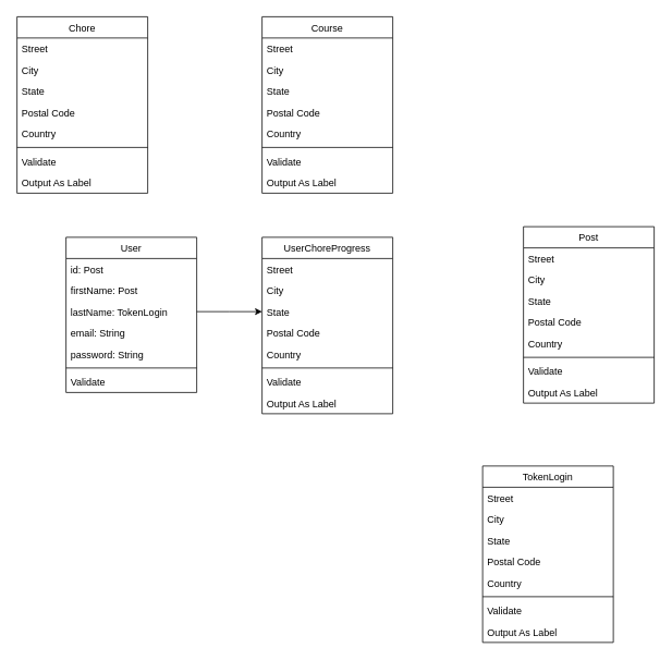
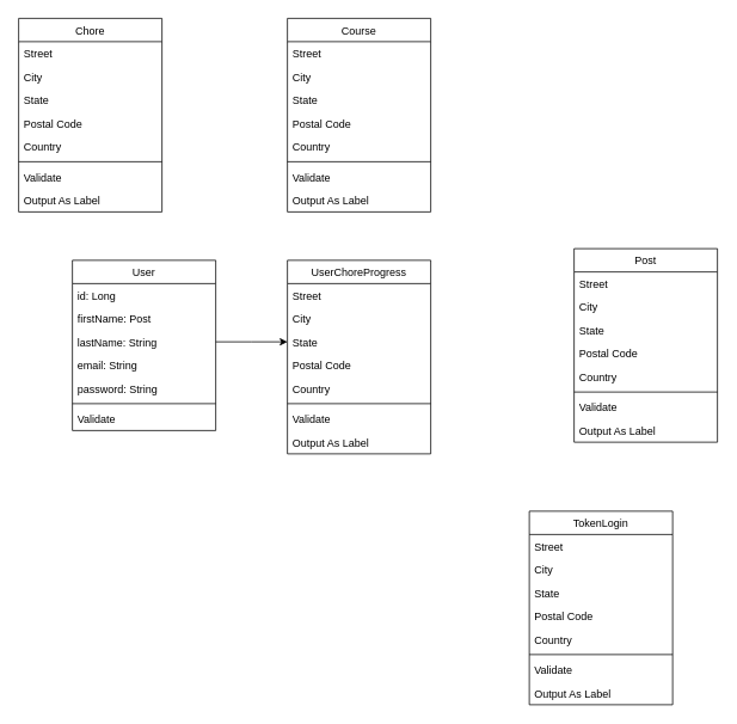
  <mxCell id="0" />
  <mxCell id="1" parent="0" />
  <mxCell id="2" value="Course" style="swimlane;fontStyle=0;align=center;verticalAlign=top;childLayout=stackLayout;horizontal=1;startSize=26;horizontalStack=0;resizeParent=1;resizeLast=0;collapsible=1;marginBottom=0;rounded=0;shadow=0;strokeWidth=1;" parent="1" vertex="1"><mxGeometry x="320" y="20" width="160" height="216" as="geometry"><mxRectangle x="550" y="140" width="160" height="26" as="alternateBounds" /></mxGeometry></mxCell>
  <mxCell id="3" value="Street" style="text;align=left;verticalAlign=top;spacingLeft=4;spacingRight=4;overflow=hidden;rotatable=0;points=[[0,0.5],[1,0.5]];portConstraint=eastwest;" parent="2" vertex="1"><mxGeometry y="26" width="160" height="26" as="geometry" /></mxCell>
  <mxCell id="4" value="City" style="text;align=left;verticalAlign=top;spacingLeft=4;spacingRight=4;overflow=hidden;rotatable=0;points=[[0,0.5],[1,0.5]];portConstraint=eastwest;rounded=0;shadow=0;html=0;" parent="2" vertex="1"><mxGeometry y="52" width="160" height="26" as="geometry" /></mxCell>
  <mxCell id="5" value="State" style="text;align=left;verticalAlign=top;spacingLeft=4;spacingRight=4;overflow=hidden;rotatable=0;points=[[0,0.5],[1,0.5]];portConstraint=eastwest;rounded=0;shadow=0;html=0;" parent="2" vertex="1"><mxGeometry y="78" width="160" height="26" as="geometry" /></mxCell>
  <mxCell id="6" value="Postal Code" style="text;align=left;verticalAlign=top;spacingLeft=4;spacingRight=4;overflow=hidden;rotatable=0;points=[[0,0.5],[1,0.5]];portConstraint=eastwest;rounded=0;shadow=0;html=0;" parent="2" vertex="1"><mxGeometry y="104" width="160" height="26" as="geometry" /></mxCell>
  <mxCell id="7" value="Country" style="text;align=left;verticalAlign=top;spacingLeft=4;spacingRight=4;overflow=hidden;rotatable=0;points=[[0,0.5],[1,0.5]];portConstraint=eastwest;rounded=0;shadow=0;html=0;" parent="2" vertex="1"><mxGeometry y="130" width="160" height="26" as="geometry" /></mxCell>
  <mxCell id="8" value="" style="line;html=1;strokeWidth=1;align=left;verticalAlign=middle;spacingTop=-1;spacingLeft=3;spacingRight=3;rotatable=0;labelPosition=right;points=[];portConstraint=eastwest;" parent="2" vertex="1"><mxGeometry y="156" width="160" height="8" as="geometry" /></mxCell>
  <mxCell id="9" value="Validate" style="text;align=left;verticalAlign=top;spacingLeft=4;spacingRight=4;overflow=hidden;rotatable=0;points=[[0,0.5],[1,0.5]];portConstraint=eastwest;" parent="2" vertex="1"><mxGeometry y="164" width="160" height="26" as="geometry" /></mxCell>
  <mxCell id="10" value="Output As Label" style="text;align=left;verticalAlign=top;spacingLeft=4;spacingRight=4;overflow=hidden;rotatable=0;points=[[0,0.5],[1,0.5]];portConstraint=eastwest;" parent="2" vertex="1"><mxGeometry y="190" width="160" height="26" as="geometry" /></mxCell>
  <mxCell id="11" value="Post" style="swimlane;fontStyle=0;align=center;verticalAlign=top;childLayout=stackLayout;horizontal=1;startSize=26;horizontalStack=0;resizeParent=1;resizeLast=0;collapsible=1;marginBottom=0;rounded=0;shadow=0;strokeWidth=1;" vertex="1" parent="1"><mxGeometry x="640" y="277" width="160" height="216" as="geometry"><mxRectangle x="550" y="140" width="160" height="26" as="alternateBounds" /></mxGeometry></mxCell>
  <mxCell id="12" value="Street" style="text;align=left;verticalAlign=top;spacingLeft=4;spacingRight=4;overflow=hidden;rotatable=0;points=[[0,0.5],[1,0.5]];portConstraint=eastwest;" vertex="1" parent="11"><mxGeometry y="26" width="160" height="26" as="geometry" /></mxCell>
  <mxCell id="13" value="City" style="text;align=left;verticalAlign=top;spacingLeft=4;spacingRight=4;overflow=hidden;rotatable=0;points=[[0,0.5],[1,0.5]];portConstraint=eastwest;rounded=0;shadow=0;html=0;" vertex="1" parent="11"><mxGeometry y="52" width="160" height="26" as="geometry" /></mxCell>
  <mxCell id="14" value="State" style="text;align=left;verticalAlign=top;spacingLeft=4;spacingRight=4;overflow=hidden;rotatable=0;points=[[0,0.5],[1,0.5]];portConstraint=eastwest;rounded=0;shadow=0;html=0;" vertex="1" parent="11"><mxGeometry y="78" width="160" height="26" as="geometry" /></mxCell>
  <mxCell id="15" value="Postal Code" style="text;align=left;verticalAlign=top;spacingLeft=4;spacingRight=4;overflow=hidden;rotatable=0;points=[[0,0.5],[1,0.5]];portConstraint=eastwest;rounded=0;shadow=0;html=0;" vertex="1" parent="11"><mxGeometry y="104" width="160" height="26" as="geometry" /></mxCell>
  <mxCell id="16" value="Country" style="text;align=left;verticalAlign=top;spacingLeft=4;spacingRight=4;overflow=hidden;rotatable=0;points=[[0,0.5],[1,0.5]];portConstraint=eastwest;rounded=0;shadow=0;html=0;" vertex="1" parent="11"><mxGeometry y="130" width="160" height="26" as="geometry" /></mxCell>
  <mxCell id="17" value="" style="line;html=1;strokeWidth=1;align=left;verticalAlign=middle;spacingTop=-1;spacingLeft=3;spacingRight=3;rotatable=0;labelPosition=right;points=[];portConstraint=eastwest;" vertex="1" parent="11"><mxGeometry y="156" width="160" height="8" as="geometry" /></mxCell>
  <mxCell id="18" value="Validate" style="text;align=left;verticalAlign=top;spacingLeft=4;spacingRight=4;overflow=hidden;rotatable=0;points=[[0,0.5],[1,0.5]];portConstraint=eastwest;" vertex="1" parent="11"><mxGeometry y="164" width="160" height="26" as="geometry" /></mxCell>
  <mxCell id="19" value="Output As Label" style="text;align=left;verticalAlign=top;spacingLeft=4;spacingRight=4;overflow=hidden;rotatable=0;points=[[0,0.5],[1,0.5]];portConstraint=eastwest;" vertex="1" parent="11"><mxGeometry y="190" width="160" height="26" as="geometry" /></mxCell>
  <mxCell id="20" value="User" style="swimlane;fontStyle=0;align=center;verticalAlign=top;childLayout=stackLayout;horizontal=1;startSize=26;horizontalStack=0;resizeParent=1;resizeLast=0;collapsible=1;marginBottom=0;rounded=0;shadow=0;strokeWidth=1;" vertex="1" parent="1"><mxGeometry x="80" y="290" width="160" height="190" as="geometry"><mxRectangle x="550" y="140" width="160" height="26" as="alternateBounds" /></mxGeometry></mxCell>
- <mxCell id="21" value="id: Post" style="text;align=left;verticalAlign=top;spacingLeft=4;spacingRight=4;overflow=hidden;rotatable=0;points=[[0,0.5],[1,0.5]];portConstraint=eastwest;" vertex="1" parent="20"><mxGeometry y="26" width="160" height="26" as="geometry" /></mxCell>
+ <mxCell id="21" value="id: Long" style="text;align=left;verticalAlign=top;spacingLeft=4;spacingRight=4;overflow=hidden;rotatable=0;points=[[0,0.5],[1,0.5]];portConstraint=eastwest;" vertex="1" parent="20"><mxGeometry y="26" width="160" height="26" as="geometry" /></mxCell>
  <mxCell id="22" value="firstName: Post" style="text;align=left;verticalAlign=top;spacingLeft=4;spacingRight=4;overflow=hidden;rotatable=0;points=[[0,0.5],[1,0.5]];portConstraint=eastwest;rounded=0;shadow=0;html=0;" vertex="1" parent="20"><mxGeometry y="52" width="160" height="26" as="geometry" /></mxCell>
- <mxCell id="23" value="lastName: TokenLogin" style="text;align=left;verticalAlign=top;spacingLeft=4;spacingRight=4;overflow=hidden;rotatable=0;points=[[0,0.5],[1,0.5]];portConstraint=eastwest;rounded=0;shadow=0;html=0;" vertex="1" parent="20"><mxGeometry y="78" width="160" height="26" as="geometry" /></mxCell>
+ <mxCell id="23" value="lastName: String" style="text;align=left;verticalAlign=top;spacingLeft=4;spacingRight=4;overflow=hidden;rotatable=0;points=[[0,0.5],[1,0.5]];portConstraint=eastwest;rounded=0;shadow=0;html=0;" vertex="1" parent="20"><mxGeometry y="78" width="160" height="26" as="geometry" /></mxCell>
  <mxCell id="24" value="email: String" style="text;align=left;verticalAlign=top;spacingLeft=4;spacingRight=4;overflow=hidden;rotatable=0;points=[[0,0.5],[1,0.5]];portConstraint=eastwest;rounded=0;shadow=0;html=0;" vertex="1" parent="20"><mxGeometry y="104" width="160" height="26" as="geometry" /></mxCell>
  <mxCell id="25" value="password: String" style="text;align=left;verticalAlign=top;spacingLeft=4;spacingRight=4;overflow=hidden;rotatable=0;points=[[0,0.5],[1,0.5]];portConstraint=eastwest;rounded=0;shadow=0;html=0;" vertex="1" parent="20"><mxGeometry y="130" width="160" height="26" as="geometry" /></mxCell>
  <mxCell id="26" value="" style="line;html=1;strokeWidth=1;align=left;verticalAlign=middle;spacingTop=-1;spacingLeft=3;spacingRight=3;rotatable=0;labelPosition=right;points=[];portConstraint=eastwest;" vertex="1" parent="20"><mxGeometry y="156" width="160" height="8" as="geometry" /></mxCell>
  <mxCell id="27" value="Validate" style="text;align=left;verticalAlign=top;spacingLeft=4;spacingRight=4;overflow=hidden;rotatable=0;points=[[0,0.5],[1,0.5]];portConstraint=eastwest;" vertex="1" parent="20"><mxGeometry y="164" width="160" height="26" as="geometry" /></mxCell>
  <mxCell id="28" value="Chore" style="swimlane;fontStyle=0;align=center;verticalAlign=top;childLayout=stackLayout;horizontal=1;startSize=26;horizontalStack=0;resizeParent=1;resizeLast=0;collapsible=1;marginBottom=0;rounded=0;shadow=0;strokeWidth=1;" vertex="1" parent="1"><mxGeometry x="20" y="20" width="160" height="216" as="geometry"><mxRectangle x="550" y="140" width="160" height="26" as="alternateBounds" /></mxGeometry></mxCell>
  <mxCell id="29" value="Street" style="text;align=left;verticalAlign=top;spacingLeft=4;spacingRight=4;overflow=hidden;rotatable=0;points=[[0,0.5],[1,0.5]];portConstraint=eastwest;" vertex="1" parent="28"><mxGeometry y="26" width="160" height="26" as="geometry" /></mxCell>
  <mxCell id="30" value="City" style="text;align=left;verticalAlign=top;spacingLeft=4;spacingRight=4;overflow=hidden;rotatable=0;points=[[0,0.5],[1,0.5]];portConstraint=eastwest;rounded=0;shadow=0;html=0;" vertex="1" parent="28"><mxGeometry y="52" width="160" height="26" as="geometry" /></mxCell>
  <mxCell id="31" value="State" style="text;align=left;verticalAlign=top;spacingLeft=4;spacingRight=4;overflow=hidden;rotatable=0;points=[[0,0.5],[1,0.5]];portConstraint=eastwest;rounded=0;shadow=0;html=0;" vertex="1" parent="28"><mxGeometry y="78" width="160" height="26" as="geometry" /></mxCell>
  <mxCell id="32" value="Postal Code" style="text;align=left;verticalAlign=top;spacingLeft=4;spacingRight=4;overflow=hidden;rotatable=0;points=[[0,0.5],[1,0.5]];portConstraint=eastwest;rounded=0;shadow=0;html=0;" vertex="1" parent="28"><mxGeometry y="104" width="160" height="26" as="geometry" /></mxCell>
  <mxCell id="33" value="Country" style="text;align=left;verticalAlign=top;spacingLeft=4;spacingRight=4;overflow=hidden;rotatable=0;points=[[0,0.5],[1,0.5]];portConstraint=eastwest;rounded=0;shadow=0;html=0;" vertex="1" parent="28"><mxGeometry y="130" width="160" height="26" as="geometry" /></mxCell>
  <mxCell id="34" value="" style="line;html=1;strokeWidth=1;align=left;verticalAlign=middle;spacingTop=-1;spacingLeft=3;spacingRight=3;rotatable=0;labelPosition=right;points=[];portConstraint=eastwest;" vertex="1" parent="28"><mxGeometry y="156" width="160" height="8" as="geometry" /></mxCell>
  <mxCell id="35" value="Validate" style="text;align=left;verticalAlign=top;spacingLeft=4;spacingRight=4;overflow=hidden;rotatable=0;points=[[0,0.5],[1,0.5]];portConstraint=eastwest;" vertex="1" parent="28"><mxGeometry y="164" width="160" height="26" as="geometry" /></mxCell>
  <mxCell id="36" value="Output As Label" style="text;align=left;verticalAlign=top;spacingLeft=4;spacingRight=4;overflow=hidden;rotatable=0;points=[[0,0.5],[1,0.5]];portConstraint=eastwest;" vertex="1" parent="28"><mxGeometry y="190" width="160" height="26" as="geometry" /></mxCell>
  <mxCell id="37" value="UserChoreProgress" style="swimlane;fontStyle=0;align=center;verticalAlign=top;childLayout=stackLayout;horizontal=1;startSize=26;horizontalStack=0;resizeParent=1;resizeLast=0;collapsible=1;marginBottom=0;rounded=0;shadow=0;strokeWidth=1;" vertex="1" parent="1"><mxGeometry x="320" y="290" width="160" height="216" as="geometry"><mxRectangle x="550" y="140" width="160" height="26" as="alternateBounds" /></mxGeometry></mxCell>
  <mxCell id="38" value="Street" style="text;align=left;verticalAlign=top;spacingLeft=4;spacingRight=4;overflow=hidden;rotatable=0;points=[[0,0.5],[1,0.5]];portConstraint=eastwest;" vertex="1" parent="37"><mxGeometry y="26" width="160" height="26" as="geometry" /></mxCell>
  <mxCell id="39" value="City" style="text;align=left;verticalAlign=top;spacingLeft=4;spacingRight=4;overflow=hidden;rotatable=0;points=[[0,0.5],[1,0.5]];portConstraint=eastwest;rounded=0;shadow=0;html=0;" vertex="1" parent="37"><mxGeometry y="52" width="160" height="26" as="geometry" /></mxCell>
  <mxCell id="40" value="State" style="text;align=left;verticalAlign=top;spacingLeft=4;spacingRight=4;overflow=hidden;rotatable=0;points=[[0,0.5],[1,0.5]];portConstraint=eastwest;rounded=0;shadow=0;html=0;" vertex="1" parent="37"><mxGeometry y="78" width="160" height="26" as="geometry" /></mxCell>
  <mxCell id="41" value="Postal Code" style="text;align=left;verticalAlign=top;spacingLeft=4;spacingRight=4;overflow=hidden;rotatable=0;points=[[0,0.5],[1,0.5]];portConstraint=eastwest;rounded=0;shadow=0;html=0;" vertex="1" parent="37"><mxGeometry y="104" width="160" height="26" as="geometry" /></mxCell>
  <mxCell id="42" value="Country" style="text;align=left;verticalAlign=top;spacingLeft=4;spacingRight=4;overflow=hidden;rotatable=0;points=[[0,0.5],[1,0.5]];portConstraint=eastwest;rounded=0;shadow=0;html=0;" vertex="1" parent="37"><mxGeometry y="130" width="160" height="26" as="geometry" /></mxCell>
  <mxCell id="43" value="" style="line;html=1;strokeWidth=1;align=left;verticalAlign=middle;spacingTop=-1;spacingLeft=3;spacingRight=3;rotatable=0;labelPosition=right;points=[];portConstraint=eastwest;" vertex="1" parent="37"><mxGeometry y="156" width="160" height="8" as="geometry" /></mxCell>
  <mxCell id="44" value="Validate" style="text;align=left;verticalAlign=top;spacingLeft=4;spacingRight=4;overflow=hidden;rotatable=0;points=[[0,0.5],[1,0.5]];portConstraint=eastwest;" vertex="1" parent="37"><mxGeometry y="164" width="160" height="26" as="geometry" /></mxCell>
  <mxCell id="45" value="Output As Label" style="text;align=left;verticalAlign=top;spacingLeft=4;spacingRight=4;overflow=hidden;rotatable=0;points=[[0,0.5],[1,0.5]];portConstraint=eastwest;" vertex="1" parent="37"><mxGeometry y="190" width="160" height="26" as="geometry" /></mxCell>
  <mxCell id="46" value="TokenLogin" style="swimlane;fontStyle=0;align=center;verticalAlign=top;childLayout=stackLayout;horizontal=1;startSize=26;horizontalStack=0;resizeParent=1;resizeLast=0;collapsible=1;marginBottom=0;rounded=0;shadow=0;strokeWidth=1;" vertex="1" parent="1"><mxGeometry x="590" y="570" width="160" height="216" as="geometry"><mxRectangle x="550" y="140" width="160" height="26" as="alternateBounds" /></mxGeometry></mxCell>
  <mxCell id="47" value="Street" style="text;align=left;verticalAlign=top;spacingLeft=4;spacingRight=4;overflow=hidden;rotatable=0;points=[[0,0.5],[1,0.5]];portConstraint=eastwest;" vertex="1" parent="46"><mxGeometry y="26" width="160" height="26" as="geometry" /></mxCell>
  <mxCell id="48" value="City" style="text;align=left;verticalAlign=top;spacingLeft=4;spacingRight=4;overflow=hidden;rotatable=0;points=[[0,0.5],[1,0.5]];portConstraint=eastwest;rounded=0;shadow=0;html=0;" vertex="1" parent="46"><mxGeometry y="52" width="160" height="26" as="geometry" /></mxCell>
  <mxCell id="49" value="State" style="text;align=left;verticalAlign=top;spacingLeft=4;spacingRight=4;overflow=hidden;rotatable=0;points=[[0,0.5],[1,0.5]];portConstraint=eastwest;rounded=0;shadow=0;html=0;" vertex="1" parent="46"><mxGeometry y="78" width="160" height="26" as="geometry" /></mxCell>
  <mxCell id="50" value="Postal Code" style="text;align=left;verticalAlign=top;spacingLeft=4;spacingRight=4;overflow=hidden;rotatable=0;points=[[0,0.5],[1,0.5]];portConstraint=eastwest;rounded=0;shadow=0;html=0;" vertex="1" parent="46"><mxGeometry y="104" width="160" height="26" as="geometry" /></mxCell>
  <mxCell id="51" value="Country" style="text;align=left;verticalAlign=top;spacingLeft=4;spacingRight=4;overflow=hidden;rotatable=0;points=[[0,0.5],[1,0.5]];portConstraint=eastwest;rounded=0;shadow=0;html=0;" vertex="1" parent="46"><mxGeometry y="130" width="160" height="26" as="geometry" /></mxCell>
  <mxCell id="52" value="" style="line;html=1;strokeWidth=1;align=left;verticalAlign=middle;spacingTop=-1;spacingLeft=3;spacingRight=3;rotatable=0;labelPosition=right;points=[];portConstraint=eastwest;" vertex="1" parent="46"><mxGeometry y="156" width="160" height="8" as="geometry" /></mxCell>
  <mxCell id="53" value="Validate" style="text;align=left;verticalAlign=top;spacingLeft=4;spacingRight=4;overflow=hidden;rotatable=0;points=[[0,0.5],[1,0.5]];portConstraint=eastwest;" vertex="1" parent="46"><mxGeometry y="164" width="160" height="26" as="geometry" /></mxCell>
  <mxCell id="54" value="Output As Label" style="text;align=left;verticalAlign=top;spacingLeft=4;spacingRight=4;overflow=hidden;rotatable=0;points=[[0,0.5],[1,0.5]];portConstraint=eastwest;" vertex="1" parent="46"><mxGeometry y="190" width="160" height="26" as="geometry" /></mxCell>
  <mxCell id="55" style="edgeStyle=orthogonalEdgeStyle;rounded=0;orthogonalLoop=1;jettySize=auto;html=1;exitX=1;exitY=0.5;exitDx=0;exitDy=0;" edge="1" parent="1" source="23"><mxGeometry relative="1" as="geometry"><mxPoint x="320" y="381" as="targetPoint" /></mxGeometry></mxCell>
